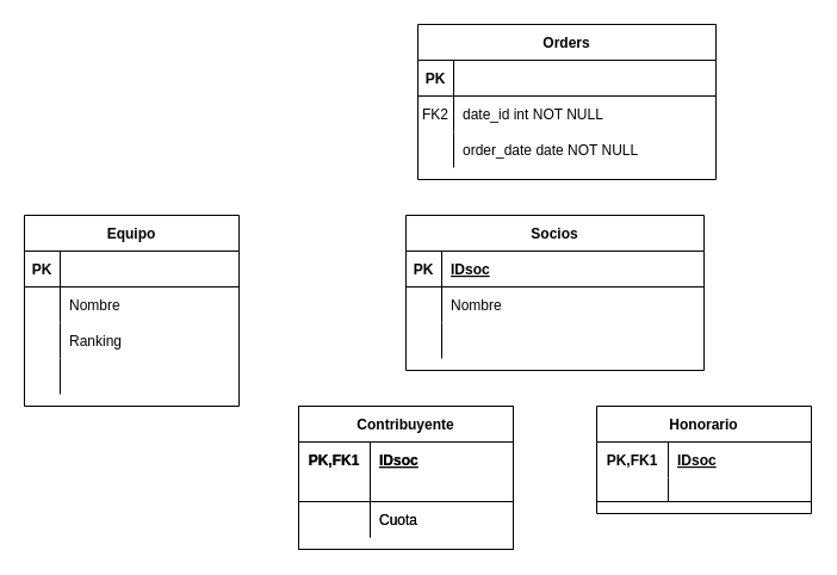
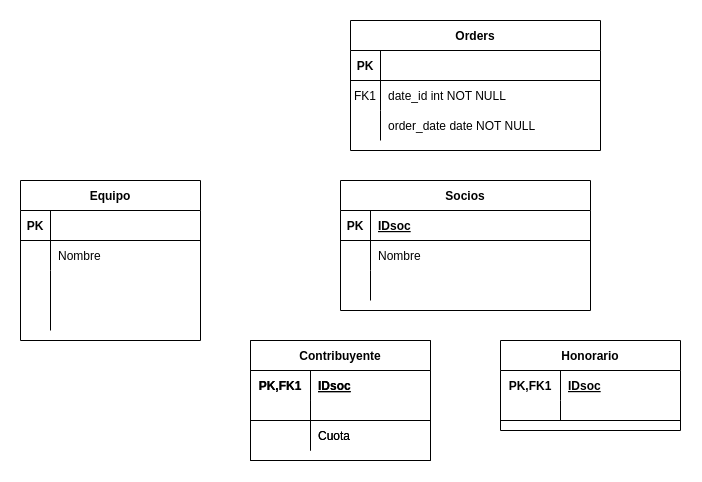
  <mxCell id="0" />
  <mxCell id="1" parent="0" />
  <mxCell id="2" value="Orders" style="shape=table;startSize=30;container=1;collapsible=1;childLayout=tableLayout;fixedRows=1;rowLines=0;fontStyle=1;align=center;resizeLast=1;" parent="1" vertex="1"><mxGeometry x="350" y="20" width="250" height="130" as="geometry" /></mxCell>
  <mxCell id="3" value="" style="shape=partialRectangle;collapsible=0;dropTarget=0;pointerEvents=0;fillColor=none;points=[[0,0.5],[1,0.5]];portConstraint=eastwest;top=0;left=0;right=0;bottom=1;" parent="2" vertex="1"><mxGeometry y="30" width="250" height="30" as="geometry" /></mxCell>
  <mxCell id="4" value="PK" style="shape=partialRectangle;overflow=hidden;connectable=0;fillColor=none;top=0;left=0;bottom=0;right=0;fontStyle=1;" parent="3" vertex="1"><mxGeometry width="30" height="30" as="geometry" /></mxCell>
  <mxCell id="5" value="" style="shape=partialRectangle;collapsible=0;dropTarget=0;pointerEvents=0;fillColor=none;points=[[0,0.5],[1,0.5]];portConstraint=eastwest;top=0;left=0;right=0;bottom=0;" parent="2" vertex="1"><mxGeometry y="60" width="250" height="30" as="geometry" /></mxCell>
- <mxCell id="6" value="FK2" style="shape=partialRectangle;overflow=hidden;connectable=0;fillColor=none;top=0;left=0;bottom=0;right=0;" parent="5" vertex="1"><mxGeometry width="30" height="30" as="geometry" /></mxCell>
+ <mxCell id="6" value="FK1" style="shape=partialRectangle;overflow=hidden;connectable=0;fillColor=none;top=0;left=0;bottom=0;right=0;" parent="5" vertex="1"><mxGeometry width="30" height="30" as="geometry" /></mxCell>
  <mxCell id="7" value="date_id int NOT NULL" style="shape=partialRectangle;overflow=hidden;connectable=0;fillColor=none;top=0;left=0;bottom=0;right=0;align=left;spacingLeft=6;" parent="5" vertex="1"><mxGeometry x="30" width="220" height="30" as="geometry" /></mxCell>
  <mxCell id="8" value="" style="shape=partialRectangle;collapsible=0;dropTarget=0;pointerEvents=0;fillColor=none;points=[[0,0.5],[1,0.5]];portConstraint=eastwest;top=0;left=0;right=0;bottom=0;" parent="2" vertex="1"><mxGeometry y="90" width="250" height="30" as="geometry" /></mxCell>
  <mxCell id="9" value="" style="shape=partialRectangle;overflow=hidden;connectable=0;fillColor=none;top=0;left=0;bottom=0;right=0;" parent="8" vertex="1"><mxGeometry width="30" height="30" as="geometry" /></mxCell>
  <mxCell id="10" value="order_date date NOT NULL" style="shape=partialRectangle;overflow=hidden;connectable=0;fillColor=none;top=0;left=0;bottom=0;right=0;align=left;spacingLeft=6;" parent="8" vertex="1"><mxGeometry x="30" width="220" height="30" as="geometry" /></mxCell>
  <mxCell id="11" value="Socios" style="shape=table;startSize=30;container=1;collapsible=1;childLayout=tableLayout;fixedRows=1;rowLines=0;fontStyle=1;align=center;resizeLast=1;" parent="1" vertex="1"><mxGeometry x="340" y="180" width="250" height="130" as="geometry" /></mxCell>
  <mxCell id="12" value="" style="shape=partialRectangle;collapsible=0;dropTarget=0;pointerEvents=0;fillColor=none;points=[[0,0.5],[1,0.5]];portConstraint=eastwest;top=0;left=0;right=0;bottom=1;" parent="11" vertex="1"><mxGeometry y="30" width="250" height="30" as="geometry" /></mxCell>
  <mxCell id="13" value="PK" style="shape=partialRectangle;overflow=hidden;connectable=0;fillColor=none;top=0;left=0;bottom=0;right=0;fontStyle=1;" parent="12" vertex="1"><mxGeometry width="30" height="30" as="geometry" /></mxCell>
  <mxCell id="14" value="IDsoc" style="shape=partialRectangle;overflow=hidden;connectable=0;fillColor=none;top=0;left=0;bottom=0;right=0;align=left;spacingLeft=6;fontStyle=5;" parent="12" vertex="1"><mxGeometry x="30" width="220" height="30" as="geometry" /></mxCell>
  <mxCell id="15" value="" style="shape=partialRectangle;collapsible=0;dropTarget=0;pointerEvents=0;fillColor=none;points=[[0,0.5],[1,0.5]];portConstraint=eastwest;top=0;left=0;right=0;bottom=0;" parent="11" vertex="1"><mxGeometry y="60" width="250" height="30" as="geometry" /></mxCell>
  <mxCell id="16" value="" style="shape=partialRectangle;overflow=hidden;connectable=0;fillColor=none;top=0;left=0;bottom=0;right=0;" parent="15" vertex="1"><mxGeometry width="30" height="30" as="geometry" /></mxCell>
  <mxCell id="17" value="Nombre" style="shape=partialRectangle;overflow=hidden;connectable=0;fillColor=none;top=0;left=0;bottom=0;right=0;align=left;spacingLeft=6;" parent="15" vertex="1"><mxGeometry x="30" width="220" height="30" as="geometry" /></mxCell>
  <mxCell id="18" value="" style="shape=partialRectangle;collapsible=0;dropTarget=0;pointerEvents=0;fillColor=none;points=[[0,0.5],[1,0.5]];portConstraint=eastwest;top=0;left=0;right=0;bottom=0;" parent="11" vertex="1"><mxGeometry y="90" width="250" height="30" as="geometry" /></mxCell>
  <mxCell id="19" value="" style="shape=partialRectangle;overflow=hidden;connectable=0;fillColor=none;top=0;left=0;bottom=0;right=0;" parent="18" vertex="1"><mxGeometry width="30" height="30" as="geometry" /></mxCell>
  <mxCell id="20" value="" style="shape=partialRectangle;overflow=hidden;connectable=0;fillColor=none;top=0;left=0;bottom=0;right=0;align=left;spacingLeft=6;" parent="18" vertex="1"><mxGeometry x="30" width="220" height="30" as="geometry" /></mxCell>
  <mxCell id="21" value="Equipo" style="shape=table;startSize=30;container=1;collapsible=1;childLayout=tableLayout;fixedRows=1;rowLines=0;fontStyle=1;align=center;resizeLast=1;" vertex="1" parent="1"><mxGeometry x="20" y="180" width="180" height="160" as="geometry" /></mxCell>
  <mxCell id="22" value="" style="shape=partialRectangle;collapsible=0;dropTarget=0;pointerEvents=0;fillColor=none;top=0;left=0;bottom=1;right=0;points=[[0,0.5],[1,0.5]];portConstraint=eastwest;" vertex="1" parent="21"><mxGeometry y="30" width="180" height="30" as="geometry" /></mxCell>
  <mxCell id="23" value="PK" style="shape=partialRectangle;connectable=0;fillColor=none;top=0;left=0;bottom=0;right=0;fontStyle=1;overflow=hidden;" vertex="1" parent="22"><mxGeometry width="30" height="30" as="geometry" /></mxCell>
  <mxCell id="24" value="" style="shape=partialRectangle;collapsible=0;dropTarget=0;pointerEvents=0;fillColor=none;top=0;left=0;bottom=0;right=0;points=[[0,0.5],[1,0.5]];portConstraint=eastwest;" vertex="1" parent="21"><mxGeometry y="60" width="180" height="30" as="geometry" /></mxCell>
  <mxCell id="25" value="" style="shape=partialRectangle;connectable=0;fillColor=none;top=0;left=0;bottom=0;right=0;editable=1;overflow=hidden;" vertex="1" parent="24"><mxGeometry width="30" height="30" as="geometry" /></mxCell>
  <mxCell id="26" value="Nombre" style="shape=partialRectangle;connectable=0;fillColor=none;top=0;left=0;bottom=0;right=0;align=left;spacingLeft=6;overflow=hidden;" vertex="1" parent="24"><mxGeometry x="30" width="150" height="30" as="geometry" /></mxCell>
  <mxCell id="27" value="" style="shape=partialRectangle;collapsible=0;dropTarget=0;pointerEvents=0;fillColor=none;top=0;left=0;bottom=0;right=0;points=[[0,0.5],[1,0.5]];portConstraint=eastwest;" vertex="1" parent="21"><mxGeometry y="90" width="180" height="30" as="geometry" /></mxCell>
  <mxCell id="28" value="" style="shape=partialRectangle;connectable=0;fillColor=none;top=0;left=0;bottom=0;right=0;editable=1;overflow=hidden;" vertex="1" parent="27"><mxGeometry width="30" height="30" as="geometry" /></mxCell>
- <mxCell id="29" value="Ranking" style="shape=partialRectangle;connectable=0;fillColor=none;top=0;left=0;bottom=0;right=0;align=left;spacingLeft=6;overflow=hidden;" vertex="1" parent="27"><mxGeometry x="30" width="150" height="30" as="geometry" /></mxCell>
  <mxCell id="30" value="" style="shape=partialRectangle;collapsible=0;dropTarget=0;pointerEvents=0;fillColor=none;top=0;left=0;bottom=0;right=0;points=[[0,0.5],[1,0.5]];portConstraint=eastwest;" vertex="1" parent="21"><mxGeometry y="120" width="180" height="30" as="geometry" /></mxCell>
  <mxCell id="31" value="" style="shape=partialRectangle;connectable=0;fillColor=none;top=0;left=0;bottom=0;right=0;editable=1;overflow=hidden;" vertex="1" parent="30"><mxGeometry width="30" height="30" as="geometry" /></mxCell>
  <mxCell id="32" value="" style="shape=partialRectangle;connectable=0;fillColor=none;top=0;left=0;bottom=0;right=0;align=left;spacingLeft=6;overflow=hidden;" vertex="1" parent="30"><mxGeometry x="30" width="150" height="30" as="geometry" /></mxCell>
  <mxCell id="33" value="Contribuyente" style="shape=table;startSize=30;container=1;collapsible=1;childLayout=tableLayout;fixedRows=1;rowLines=0;fontStyle=1;align=center;resizeLast=1;" vertex="1" parent="1"><mxGeometry x="250" y="340" width="180" height="120" as="geometry" /></mxCell>
  <mxCell id="34" value="" style="shape=partialRectangle;collapsible=0;dropTarget=0;pointerEvents=0;fillColor=none;top=0;left=0;bottom=0;right=0;points=[[0,0.5],[1,0.5]];portConstraint=eastwest;" vertex="1" parent="33"><mxGeometry y="30" width="180" height="30" as="geometry" /></mxCell>
  <mxCell id="35" value="PK,FK1" style="shape=partialRectangle;connectable=0;fillColor=none;top=0;left=0;bottom=0;right=0;fontStyle=1;overflow=hidden;" vertex="1" parent="34"><mxGeometry width="60" height="30" as="geometry" /></mxCell>
  <mxCell id="36" value="IDsoc" style="shape=partialRectangle;connectable=0;fillColor=none;top=0;left=0;bottom=0;right=0;align=left;spacingLeft=6;fontStyle=5;overflow=hidden;" vertex="1" parent="34"><mxGeometry x="60" width="120" height="30" as="geometry" /></mxCell>
  <mxCell id="37" value="" style="shape=partialRectangle;collapsible=0;dropTarget=0;pointerEvents=0;fillColor=none;top=0;left=0;bottom=1;right=0;points=[[0,0.5],[1,0.5]];portConstraint=eastwest;" vertex="1" parent="33"><mxGeometry y="60" width="180" height="20" as="geometry" /></mxCell>
  <mxCell id="38" value="" style="shape=partialRectangle;connectable=0;fillColor=none;top=0;left=0;bottom=0;right=0;fontStyle=1;overflow=hidden;" vertex="1" parent="37"><mxGeometry width="60" height="20" as="geometry" /></mxCell>
  <mxCell id="39" value="" style="shape=partialRectangle;connectable=0;fillColor=none;top=0;left=0;bottom=0;right=0;align=left;spacingLeft=6;fontStyle=5;overflow=hidden;" vertex="1" parent="37"><mxGeometry x="60" width="120" height="20" as="geometry" /></mxCell>
  <mxCell id="40" value="" style="shape=partialRectangle;collapsible=0;dropTarget=0;pointerEvents=0;fillColor=none;top=0;left=0;bottom=0;right=0;points=[[0,0.5],[1,0.5]];portConstraint=eastwest;" vertex="1" parent="33"><mxGeometry y="80" width="180" height="30" as="geometry" /></mxCell>
  <mxCell id="41" value="" style="shape=partialRectangle;connectable=0;fillColor=none;top=0;left=0;bottom=0;right=0;editable=1;overflow=hidden;" vertex="1" parent="40"><mxGeometry width="60" height="30" as="geometry" /></mxCell>
  <mxCell id="42" value="Cuota" style="shape=partialRectangle;connectable=0;fillColor=none;top=0;left=0;bottom=0;right=0;align=left;spacingLeft=6;overflow=hidden;" vertex="1" parent="40"><mxGeometry x="60" width="120" height="30" as="geometry" /></mxCell>
  <mxCell id="43" value="Contribuyente" style="shape=table;startSize=30;container=1;collapsible=1;childLayout=tableLayout;fixedRows=1;rowLines=0;fontStyle=1;align=center;resizeLast=1;" vertex="1" parent="1"><mxGeometry x="250" y="340" width="180" height="120" as="geometry" /></mxCell>
  <mxCell id="44" value="" style="shape=partialRectangle;collapsible=0;dropTarget=0;pointerEvents=0;fillColor=none;top=0;left=0;bottom=0;right=0;points=[[0,0.5],[1,0.5]];portConstraint=eastwest;" vertex="1" parent="43"><mxGeometry y="30" width="180" height="30" as="geometry" /></mxCell>
  <mxCell id="45" value="PK,FK1" style="shape=partialRectangle;connectable=0;fillColor=none;top=0;left=0;bottom=0;right=0;fontStyle=1;overflow=hidden;" vertex="1" parent="44"><mxGeometry width="60" height="30" as="geometry" /></mxCell>
  <mxCell id="46" value="IDsoc" style="shape=partialRectangle;connectable=0;fillColor=none;top=0;left=0;bottom=0;right=0;align=left;spacingLeft=6;fontStyle=5;overflow=hidden;" vertex="1" parent="44"><mxGeometry x="60" width="120" height="30" as="geometry" /></mxCell>
  <mxCell id="47" value="" style="shape=partialRectangle;collapsible=0;dropTarget=0;pointerEvents=0;fillColor=none;top=0;left=0;bottom=1;right=0;points=[[0,0.5],[1,0.5]];portConstraint=eastwest;" vertex="1" parent="43"><mxGeometry y="60" width="180" height="20" as="geometry" /></mxCell>
  <mxCell id="48" value="" style="shape=partialRectangle;connectable=0;fillColor=none;top=0;left=0;bottom=0;right=0;fontStyle=1;overflow=hidden;" vertex="1" parent="47"><mxGeometry width="60" height="20" as="geometry" /></mxCell>
  <mxCell id="49" value="" style="shape=partialRectangle;connectable=0;fillColor=none;top=0;left=0;bottom=0;right=0;align=left;spacingLeft=6;fontStyle=5;overflow=hidden;" vertex="1" parent="47"><mxGeometry x="60" width="120" height="20" as="geometry" /></mxCell>
  <mxCell id="50" value="" style="shape=partialRectangle;collapsible=0;dropTarget=0;pointerEvents=0;fillColor=none;top=0;left=0;bottom=0;right=0;points=[[0,0.5],[1,0.5]];portConstraint=eastwest;" vertex="1" parent="43"><mxGeometry y="80" width="180" height="30" as="geometry" /></mxCell>
  <mxCell id="51" value="" style="shape=partialRectangle;connectable=0;fillColor=none;top=0;left=0;bottom=0;right=0;editable=1;overflow=hidden;" vertex="1" parent="50"><mxGeometry width="60" height="30" as="geometry" /></mxCell>
  <mxCell id="52" value="Cuota" style="shape=partialRectangle;connectable=0;fillColor=none;top=0;left=0;bottom=0;right=0;align=left;spacingLeft=6;overflow=hidden;" vertex="1" parent="50"><mxGeometry x="60" width="120" height="30" as="geometry" /></mxCell>
  <mxCell id="53" value="Honorario" style="shape=table;startSize=30;container=1;collapsible=1;childLayout=tableLayout;fixedRows=1;rowLines=0;fontStyle=1;align=center;resizeLast=1;" vertex="1" parent="1"><mxGeometry x="500" y="340" width="180" height="90" as="geometry" /></mxCell>
  <mxCell id="54" value="" style="shape=partialRectangle;collapsible=0;dropTarget=0;pointerEvents=0;fillColor=none;top=0;left=0;bottom=0;right=0;points=[[0,0.5],[1,0.5]];portConstraint=eastwest;" vertex="1" parent="53"><mxGeometry y="30" width="180" height="30" as="geometry" /></mxCell>
  <mxCell id="55" value="PK,FK1" style="shape=partialRectangle;connectable=0;fillColor=none;top=0;left=0;bottom=0;right=0;fontStyle=1;overflow=hidden;" vertex="1" parent="54"><mxGeometry width="60" height="30" as="geometry" /></mxCell>
  <mxCell id="56" value="IDsoc" style="shape=partialRectangle;connectable=0;fillColor=none;top=0;left=0;bottom=0;right=0;align=left;spacingLeft=6;fontStyle=5;overflow=hidden;" vertex="1" parent="54"><mxGeometry x="60" width="120" height="30" as="geometry" /></mxCell>
  <mxCell id="57" value="" style="shape=partialRectangle;collapsible=0;dropTarget=0;pointerEvents=0;fillColor=none;top=0;left=0;bottom=1;right=0;points=[[0,0.5],[1,0.5]];portConstraint=eastwest;" vertex="1" parent="53"><mxGeometry y="60" width="180" height="20" as="geometry" /></mxCell>
  <mxCell id="58" value="" style="shape=partialRectangle;connectable=0;fillColor=none;top=0;left=0;bottom=0;right=0;fontStyle=1;overflow=hidden;" vertex="1" parent="57"><mxGeometry width="60" height="20" as="geometry" /></mxCell>
  <mxCell id="59" value="" style="shape=partialRectangle;connectable=0;fillColor=none;top=0;left=0;bottom=0;right=0;align=left;spacingLeft=6;fontStyle=5;overflow=hidden;" vertex="1" parent="57"><mxGeometry x="60" width="120" height="20" as="geometry" /></mxCell>
